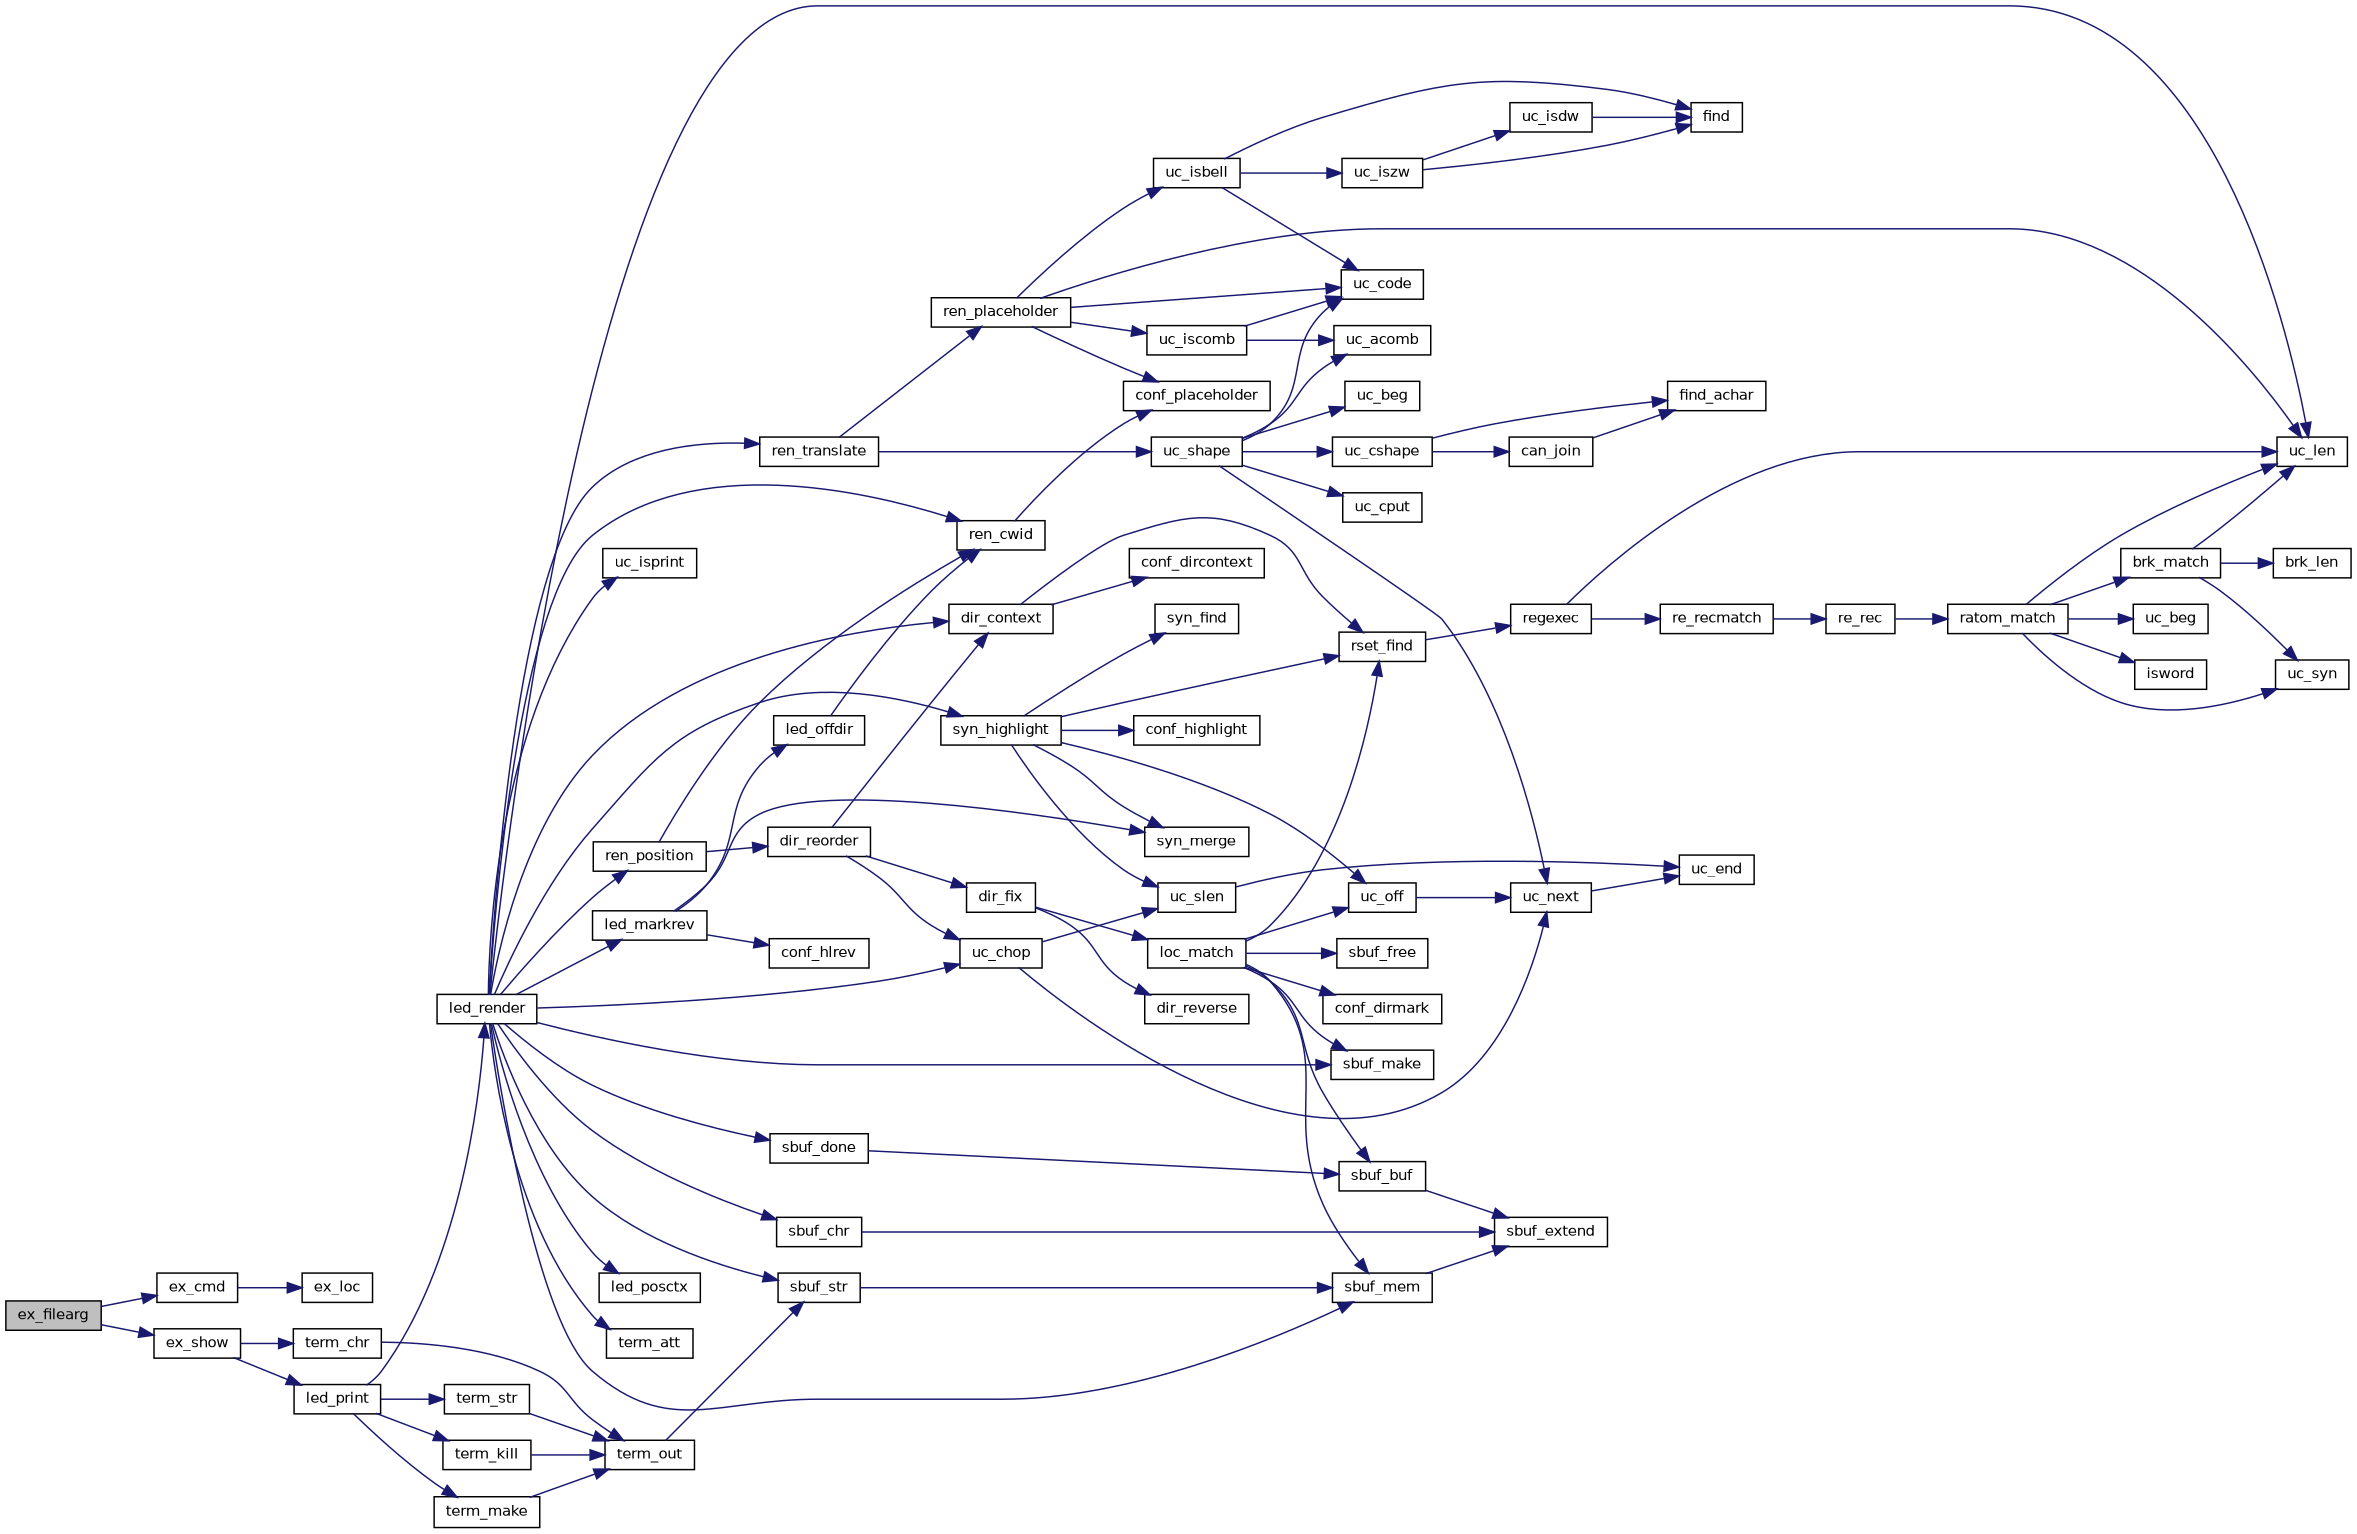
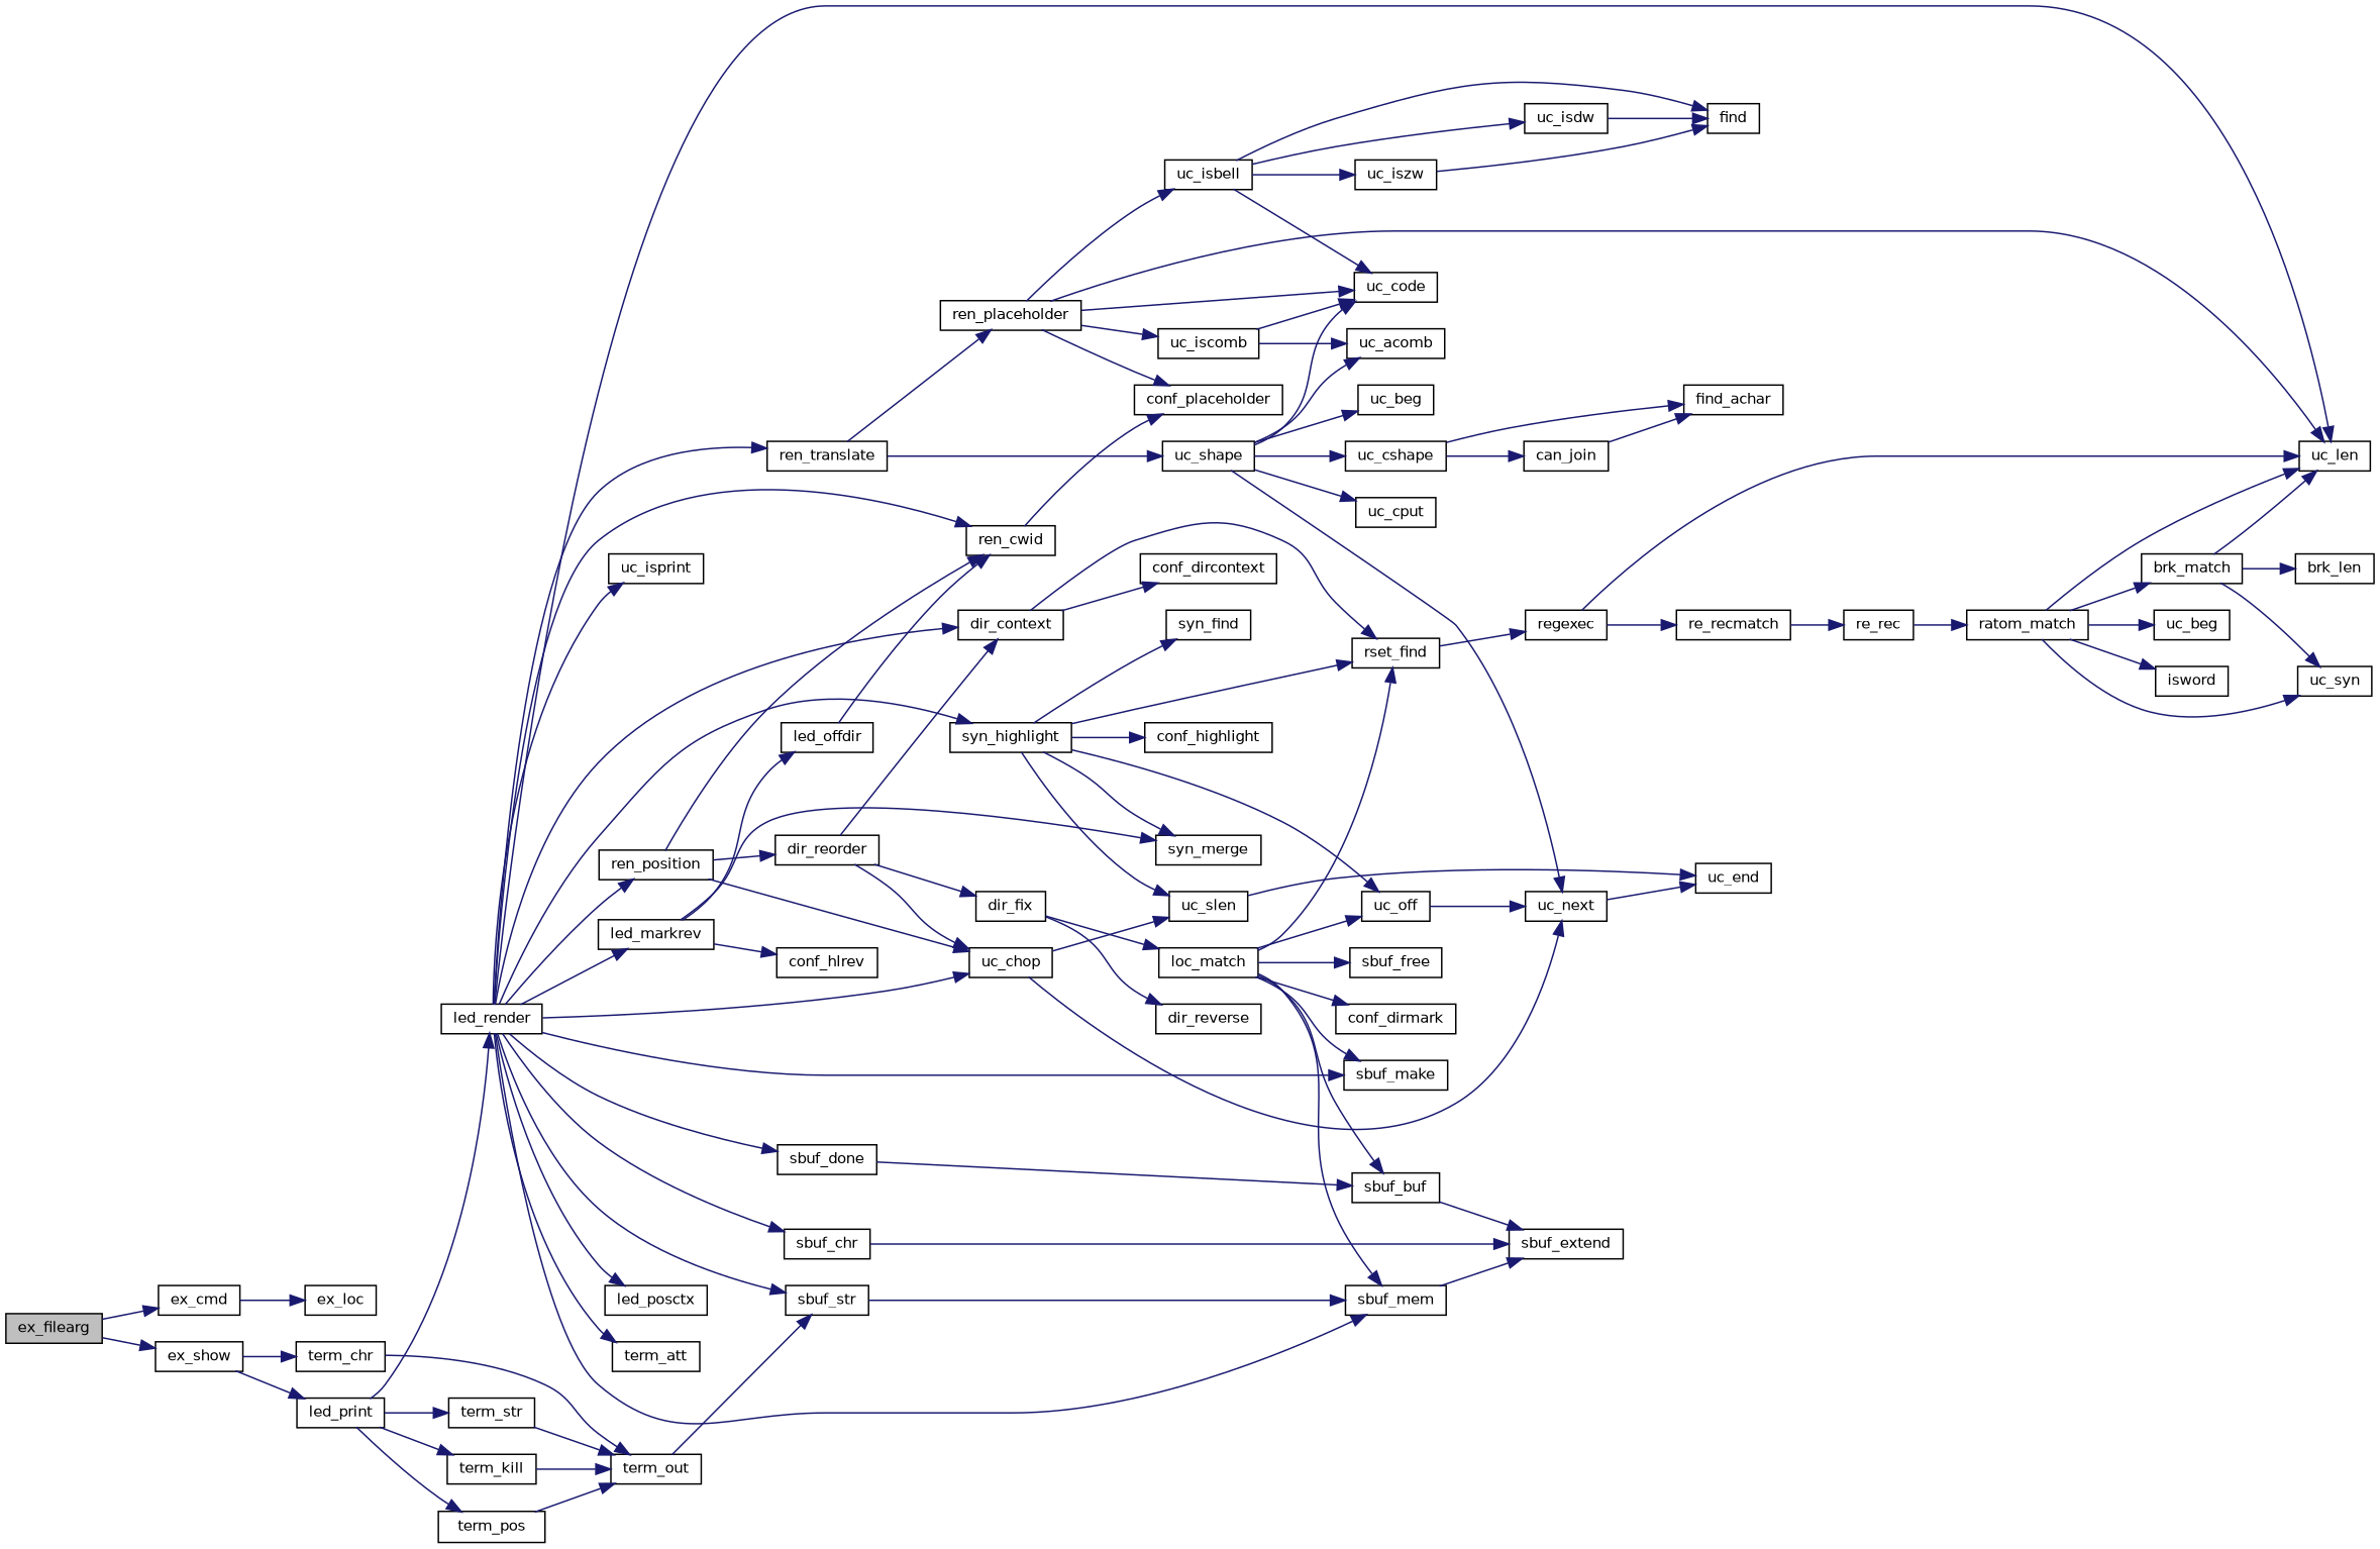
  digraph {
    rankdir=LR
    node [color=black fillcolor=white fontname=Helvetica fontsize=10 shape=record style=filled]
    edge [color=midnightblue fontname=Helvetica fontsize=10 labelfontname=Helvetica labelfontsize=10 style=solid]
    n1 [fillcolor=grey75 fontcolor=black height=0.2 label=ex_filearg width=0.4]
    n2 [height=0.2 label=ex_cmd width=0.4]
    n3 [height=0.2 label=ex_show width=0.4]
    n4 [height=0.2 label=ex_loc width=0.4]
    n5 [height=0.2 label=led_print width=0.4]
    n6 [height=0.2 label=term_chr width=0.4]
    n7 [height=0.2 label=led_render width=0.4]
    n8 [height=0.2 label=term_kill width=0.4]
-   n9 [height=0.2 label=term_make width=0.4]
+   n9 [height=0.2 label=term_pos width=0.4]
    n10 [height=0.2 label=term_str width=0.4]
    n11 [height=0.2 label=term_out width=0.4]
    n12 [height=0.2 label=dir_context width=0.4]
    n13 [height=0.2 label=uc_len width=0.4]
    n14 [height=0.2 label=led_markrev width=0.4]
    n15 [height=0.2 label=ren_cwid width=0.4]
    n16 [height=0.2 label=led_posctx width=0.4]
    n17 [height=0.2 label=ren_position width=0.4]
    n18 [height=0.2 label=sbuf_make width=0.4]
    n19 [height=0.2 label=sbuf_mem width=0.4]
    n20 [height=0.2 label=uc_chop width=0.4]
    n21 [height=0.2 label=ren_translate width=0.4]
    n22 [height=0.2 label=sbuf_chr width=0.4]
    n23 [height=0.2 label=sbuf_done width=0.4]
    n24 [height=0.2 label=sbuf_str width=0.4]
    n25 [height=0.2 label=syn_highlight width=0.4]
    n26 [height=0.2 label=term_att width=0.4]
    n27 [height=0.2 label=uc_isprint width=0.4]
    n28 [height=0.2 label=conf_dircontext width=0.4]
    n29 [height=0.2 label=rset_find width=0.4]
    n30 [height=0.2 label=conf_hlrev width=0.4]
    n31 [height=0.2 label=led_offdir width=0.4]
    n32 [height=0.2 label=syn_merge width=0.4]
    n33 [height=0.2 label=conf_placeholder width=0.4]
    n34 [height=0.2 label=dir_reorder width=0.4]
    n35 [height=0.2 label=sbuf_extend width=0.4]
    n36 [height=0.2 label=uc_next width=0.4]
    n37 [height=0.2 label=uc_slen width=0.4]
    n38 [height=0.2 label=ren_placeholder width=0.4]
    n39 [height=0.2 label=uc_shape width=0.4]
    n40 [height=0.2 label=sbuf_buf width=0.4]
    n41 [height=0.2 label=uc_off width=0.4]
    n42 [height=0.2 label=conf_highlight width=0.4]
    n43 [height=0.2 label=syn_find width=0.4]
    n44 [height=0.2 label=regexec width=0.4]
    n45 [height=0.2 label=re_recmatch width=0.4]
    n46 [height=0.2 label=re_rec width=0.4]
    n47 [height=0.2 label=ratom_match width=0.4]
    n48 [height=0.2 label=brk_match width=0.4]
    n49 [height=0.2 label=uc_syn width=0.4]
    n50 [height=0.2 label=isword width=0.4]
    n51 [height=0.2 label=uc_beg width=0.4]
    n52 [height=0.2 label=brk_len width=0.4]
    n53 [height=0.2 label=uc_code width=0.4]
    n54 [height=0.2 label=dir_fix width=0.4]
    n55 [height=0.2 label=loc_match width=0.4]
    n56 [height=0.2 label=dir_reverse width=0.4]
    n57 [height=0.2 label=conf_dirmark width=0.4]
    n58 [height=0.2 label=sbuf_free width=0.4]
    n59 [height=0.2 label=uc_end width=0.4]
    n60 [height=0.2 label=uc_isbell width=0.4]
    n61 [height=0.2 label=uc_iscomb width=0.4]
    n62 [height=0.2 label=uc_acomb width=0.4]
    n63 [height=0.2 label=uc_beg width=0.4]
    n64 [height=0.2 label=uc_cput width=0.4]
    n65 [height=0.2 label=uc_cshape width=0.4]
    n66 [height=0.2 label=find width=0.4]
    n67 [height=0.2 label=uc_isdw width=0.4]
    n68 [height=0.2 label=uc_iszw width=0.4]
    n69 [height=0.2 label=can_join width=0.4]
    n70 [height=0.2 label=find_achar width=0.4]
    n1 -> n2
    n1 -> n3
    n2 -> n4
    n3 -> n5
    n3 -> n6
    n5 -> n7
    n5 -> n8
    n5 -> n9
    n5 -> n10
    n6 -> n11
    n7 -> n12
    n7 -> n13
    n7 -> n14
    n7 -> n15
    n7 -> n16
    n7 -> n17
    n7 -> n18
    n7 -> n19
    n7 -> n20
    n7 -> n21
    n7 -> n22
    n7 -> n23
    n7 -> n24
    n7 -> n25
    n7 -> n26
    n7 -> n27
    n8 -> n11
    n9 -> n11
    n10 -> n11
    n11 -> n24
    n12 -> n28
    n12 -> n29
    n14 -> n30
    n14 -> n31
    n14 -> n32
    n15 -> n33
    n17 -> n15
+   n17 -> n20
    n17 -> n34
    n19 -> n35
    n20 -> n36
    n20 -> n37
    n21 -> n38
    n21 -> n39
    n22 -> n35
    n23 -> n40
    n24 -> n19
    n25 -> n29
    n25 -> n32
    n25 -> n37
    n25 -> n41
    n25 -> n42
    n25 -> n43
    n29 -> n44
    n31 -> n15
    n34 -> n12
    n34 -> n20
    n34 -> n54
    n36 -> n59
    n37 -> n59
    n38 -> n13
    n38 -> n33
    n38 -> n53
    n38 -> n60
    n38 -> n61
    n39 -> n36
    n39 -> n53
    n39 -> n62
    n39 -> n63
    n39 -> n64
    n39 -> n65
    n40 -> n35
    n41 -> n36
    n44 -> n13
    n44 -> n45
    n45 -> n46
    n46 -> n47
    n47 -> n13
    n47 -> n48
    n47 -> n49
    n47 -> n50
    n47 -> n51
    n48 -> n13
    n48 -> n49
    n48 -> n52
    n54 -> n55
    n54 -> n56
    n55 -> n18
    n55 -> n19
    n55 -> n29
    n55 -> n40
    n55 -> n41
    n55 -> n57
    n55 -> n58
    n60 -> n53
    n60 -> n66
-   n68 -> n67
+   n60 -> n67
    n60 -> n68
    n61 -> n53
    n61 -> n62
    n65 -> n69
    n65 -> n70
    n67 -> n66
    n68 -> n66
    n69 -> n70
  }
